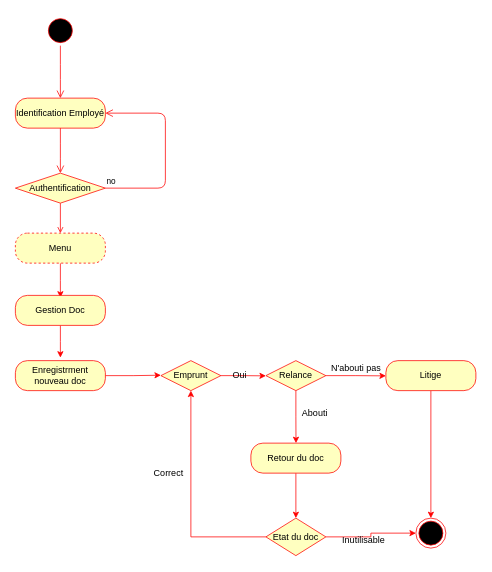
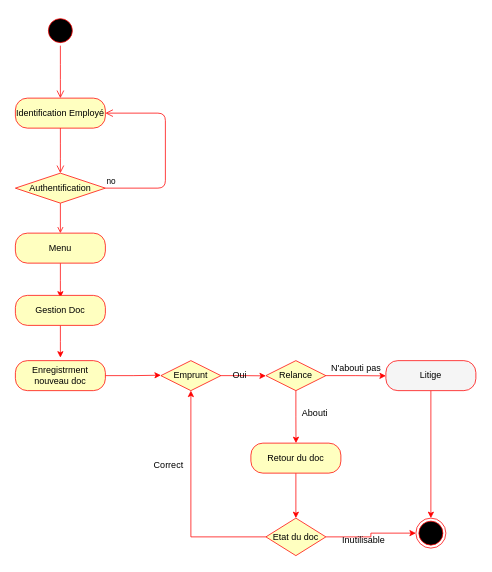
  <mxCell id="0" />
  <mxCell id="1" parent="0" />
  <mxCell id="2" value="" style="ellipse;html=1;shape=startState;fillColor=#000000;strokeColor=#ff0000;" parent="1" vertex="1"><mxGeometry x="60" y="20" width="40" height="40" as="geometry" /></mxCell>
  <mxCell id="3" value="" style="edgeStyle=orthogonalEdgeStyle;html=1;verticalAlign=bottom;endArrow=open;endSize=8;strokeColor=#ff0000;" parent="1" source="2" edge="1"><mxGeometry relative="1" as="geometry"><mxPoint x="80" y="130" as="targetPoint" /></mxGeometry></mxCell>
  <mxCell id="4" value="Identification Employé" style="rounded=1;whiteSpace=wrap;html=1;arcSize=40;fontColor=#000000;fillColor=#ffffc0;strokeColor=#ff0000;" parent="1" vertex="1"><mxGeometry x="20" y="130" width="120" height="40" as="geometry" /></mxCell>
  <mxCell id="5" value="" style="edgeStyle=orthogonalEdgeStyle;html=1;verticalAlign=bottom;endArrow=open;endSize=8;strokeColor=#ff0000;" parent="1" source="4" edge="1"><mxGeometry relative="1" as="geometry"><mxPoint x="80" y="230" as="targetPoint" /></mxGeometry></mxCell>
  <mxCell id="6" style="edgeStyle=orthogonalEdgeStyle;rounded=0;orthogonalLoop=1;jettySize=auto;html=1;exitX=0.5;exitY=1;exitDx=0;exitDy=0;entryX=0.5;entryY=0;entryDx=0;entryDy=0;strokeColor=#FF0000;endArrow=open;" parent="1" source="7" target="10" edge="1"><mxGeometry relative="1" as="geometry" /></mxCell>
  <mxCell id="7" value="Authentification" style="rhombus;whiteSpace=wrap;html=1;fillColor=#ffffc0;strokeColor=#ff0000;" parent="1" vertex="1"><mxGeometry x="20" y="230" width="120" height="40" as="geometry" /></mxCell>
  <mxCell id="8" value="no" style="edgeStyle=orthogonalEdgeStyle;html=1;align=left;verticalAlign=bottom;endArrow=open;endSize=8;strokeColor=#ff0000;entryX=1;entryY=0.5;entryDx=0;entryDy=0;" parent="1" source="7" target="4" edge="1"><mxGeometry x="-1" relative="1" as="geometry"><mxPoint x="150" y="150" as="targetPoint" /><Array as="points"><mxPoint x="220" y="250" /><mxPoint x="220" y="150" /></Array></mxGeometry></mxCell>
  <mxCell id="9" style="edgeStyle=orthogonalEdgeStyle;rounded=0;orthogonalLoop=1;jettySize=auto;html=1;exitX=0.5;exitY=1;exitDx=0;exitDy=0;strokeColor=#FF0000;" parent="1" source="10" edge="1"><mxGeometry relative="1" as="geometry"><mxPoint x="80" y="396" as="targetPoint" /></mxGeometry></mxCell>
- <mxCell id="10" value="&lt;div&gt;Menu&lt;/div&gt;" style="rounded=1;whiteSpace=wrap;html=1;arcSize=40;fontColor=#000000;fillColor=#ffffc0;strokeColor=#ff0000;dashed=1;" parent="1" vertex="1"><mxGeometry x="20" y="310" width="120" height="40" as="geometry" /></mxCell>
+ <mxCell id="10" value="&lt;div&gt;Menu&lt;/div&gt;" style="rounded=1;whiteSpace=wrap;html=1;arcSize=40;fontColor=#000000;fillColor=#ffffc0;strokeColor=#ff0000;" parent="1" vertex="1"><mxGeometry x="20" y="310" width="120" height="40" as="geometry" /></mxCell>
  <mxCell id="11" style="edgeStyle=orthogonalEdgeStyle;rounded=0;orthogonalLoop=1;jettySize=auto;html=1;exitX=0.5;exitY=1;exitDx=0;exitDy=0;entryX=0.5;entryY=0;entryDx=0;entryDy=0;strokeColor=#FF0000;" parent="1" source="12" edge="1"><mxGeometry relative="1" as="geometry"><mxPoint x="80" y="476" as="targetPoint" /></mxGeometry></mxCell>
  <mxCell id="12" value="Gestion Doc" style="rounded=1;whiteSpace=wrap;html=1;arcSize=40;fontColor=#000000;fillColor=#ffffc0;strokeColor=#ff0000;" parent="1" vertex="1"><mxGeometry x="20" y="393" width="120" height="40" as="geometry" /></mxCell>
  <mxCell id="13" style="edgeStyle=orthogonalEdgeStyle;rounded=0;orthogonalLoop=1;jettySize=auto;html=1;exitX=1;exitY=0.5;exitDx=0;exitDy=0;strokeColor=#FF0000;" edge="1" parent="1" source="14"><mxGeometry relative="1" as="geometry"><mxPoint x="214" y="499.429" as="targetPoint" /><Array as="points"><mxPoint x="177" y="500" /></Array></mxGeometry></mxCell>
  <mxCell id="14" value="Enregistrment nouveau doc" style="rounded=1;whiteSpace=wrap;html=1;arcSize=40;fontColor=#000000;fillColor=#ffffc0;strokeColor=#ff0000;" vertex="1" parent="1"><mxGeometry x="20" y="480" width="120" height="40" as="geometry" /></mxCell>
  <mxCell id="15" style="edgeStyle=orthogonalEdgeStyle;rounded=0;orthogonalLoop=1;jettySize=auto;html=1;exitX=1;exitY=0.5;exitDx=0;exitDy=0;strokeColor=#FF0000;" edge="1" parent="1" source="16"><mxGeometry relative="1" as="geometry"><mxPoint x="354" y="500.333" as="targetPoint" /><Array as="points"><mxPoint x="324" y="500" /></Array></mxGeometry></mxCell>
  <mxCell id="16" value="Emprunt" style="rhombus;whiteSpace=wrap;html=1;fillColor=#ffffc0;strokeColor=#ff0000;" vertex="1" parent="1"><mxGeometry x="214" y="480" width="80" height="40" as="geometry" /></mxCell>
  <mxCell id="17" value="Oui" style="text;html=1;align=center;verticalAlign=middle;resizable=0;points=[];autosize=1;" vertex="1" parent="1"><mxGeometry x="304" y="490" width="30" height="20" as="geometry" /></mxCell>
  <mxCell id="18" style="edgeStyle=orthogonalEdgeStyle;rounded=0;orthogonalLoop=1;jettySize=auto;html=1;exitX=1;exitY=0.5;exitDx=0;exitDy=0;strokeColor=#FF0000;" edge="1" parent="1" source="20"><mxGeometry relative="1" as="geometry"><mxPoint x="514" y="500.333" as="targetPoint" /><Array as="points"><mxPoint x="474" y="500" /></Array></mxGeometry></mxCell>
  <mxCell id="19" style="edgeStyle=orthogonalEdgeStyle;rounded=0;orthogonalLoop=1;jettySize=auto;html=1;exitX=0.5;exitY=1;exitDx=0;exitDy=0;strokeColor=#FF0000;" edge="1" parent="1" source="20"><mxGeometry relative="1" as="geometry"><mxPoint x="394.167" y="590" as="targetPoint" /></mxGeometry></mxCell>
  <mxCell id="20" value="Relance" style="rhombus;whiteSpace=wrap;html=1;fillColor=#ffffc0;strokeColor=#ff0000;" vertex="1" parent="1"><mxGeometry x="354" y="480" width="80" height="40" as="geometry" /></mxCell>
  <mxCell id="21" style="edgeStyle=orthogonalEdgeStyle;rounded=0;orthogonalLoop=1;jettySize=auto;html=1;strokeColor=#FF0000;entryX=0.5;entryY=0;entryDx=0;entryDy=0;" edge="1" parent="1" source="22" target="24"><mxGeometry relative="1" as="geometry"><mxPoint x="574" y="610" as="targetPoint" /></mxGeometry></mxCell>
- <mxCell id="22" value="Litige" style="rounded=1;whiteSpace=wrap;html=1;arcSize=40;fontColor=#000000;fillColor=#ffffc0;strokeColor=#ff0000;" vertex="1" parent="1"><mxGeometry x="514" y="480" width="120" height="40" as="geometry" /></mxCell>
+ <mxCell id="22" value="Litige" style="rounded=1;whiteSpace=wrap;html=1;arcSize=40;fontColor=#000000;fillColor=#f5f5f5;strokeColor=#ff0000;" vertex="1" parent="1"><mxGeometry x="514" y="480" width="120" height="40" as="geometry" /></mxCell>
  <mxCell id="23" value="N'abouti pas" style="text;html=1;align=center;verticalAlign=middle;resizable=0;points=[];autosize=1;" vertex="1" parent="1"><mxGeometry x="434" y="480" width="80" height="20" as="geometry" /></mxCell>
  <mxCell id="24" value="" style="ellipse;html=1;shape=endState;fillColor=#000000;strokeColor=#ff0000;" vertex="1" parent="1"><mxGeometry x="554" y="690" width="40" height="40" as="geometry" /></mxCell>
  <mxCell id="25" value="Abouti" style="text;html=1;align=center;verticalAlign=middle;resizable=0;points=[];autosize=1;" vertex="1" parent="1"><mxGeometry x="394" y="540" width="50" height="20" as="geometry" /></mxCell>
  <mxCell id="26" style="edgeStyle=orthogonalEdgeStyle;rounded=0;orthogonalLoop=1;jettySize=auto;html=1;exitX=0.5;exitY=1;exitDx=0;exitDy=0;entryX=0.5;entryY=0;entryDx=0;entryDy=0;strokeColor=#FF0000;" edge="1" parent="1" source="27" target="30"><mxGeometry relative="1" as="geometry" /></mxCell>
  <mxCell id="27" value="Retour du doc" style="rounded=1;whiteSpace=wrap;html=1;arcSize=40;fontColor=#000000;fillColor=#ffffc0;strokeColor=#ff0000;" vertex="1" parent="1"><mxGeometry x="334" y="590" width="120" height="40" as="geometry" /></mxCell>
  <mxCell id="28" style="edgeStyle=orthogonalEdgeStyle;rounded=0;orthogonalLoop=1;jettySize=auto;html=1;exitX=1;exitY=0.5;exitDx=0;exitDy=0;entryX=0;entryY=0.5;entryDx=0;entryDy=0;strokeColor=#FF0000;" edge="1" parent="1" source="30" target="24"><mxGeometry relative="1" as="geometry" /></mxCell>
  <mxCell id="29" style="edgeStyle=orthogonalEdgeStyle;rounded=0;orthogonalLoop=1;jettySize=auto;html=1;exitX=0;exitY=0.5;exitDx=0;exitDy=0;entryX=0.5;entryY=1;entryDx=0;entryDy=0;strokeColor=#FF0000;" edge="1" parent="1" source="30" target="16"><mxGeometry relative="1" as="geometry" /></mxCell>
  <mxCell id="30" value="Etat du doc" style="rhombus;whiteSpace=wrap;html=1;fillColor=#ffffc0;strokeColor=#ff0000;" vertex="1" parent="1"><mxGeometry x="354" y="690" width="80" height="50" as="geometry" /></mxCell>
  <mxCell id="31" value="Inutilisable" style="text;html=1;align=center;verticalAlign=middle;resizable=0;points=[];autosize=1;" vertex="1" parent="1"><mxGeometry x="444" y="710" width="80" height="20" as="geometry" /></mxCell>
- <mxCell id="32" value="Correct" style="text;html=1;align=center;verticalAlign=middle;resizable=0;points=[];autosize=1;" vertex="1" parent="1"><mxGeometry x="194" y="620" width="60" height="20" as="geometry" /></mxCell>
+ <mxCell id="32" value="Correct" style="text;html=1;align=center;verticalAlign=middle;resizable=0;points=[];autosize=1;" vertex="1" parent="1"><mxGeometry x="194" y="610" width="60" height="20" as="geometry" /></mxCell>
